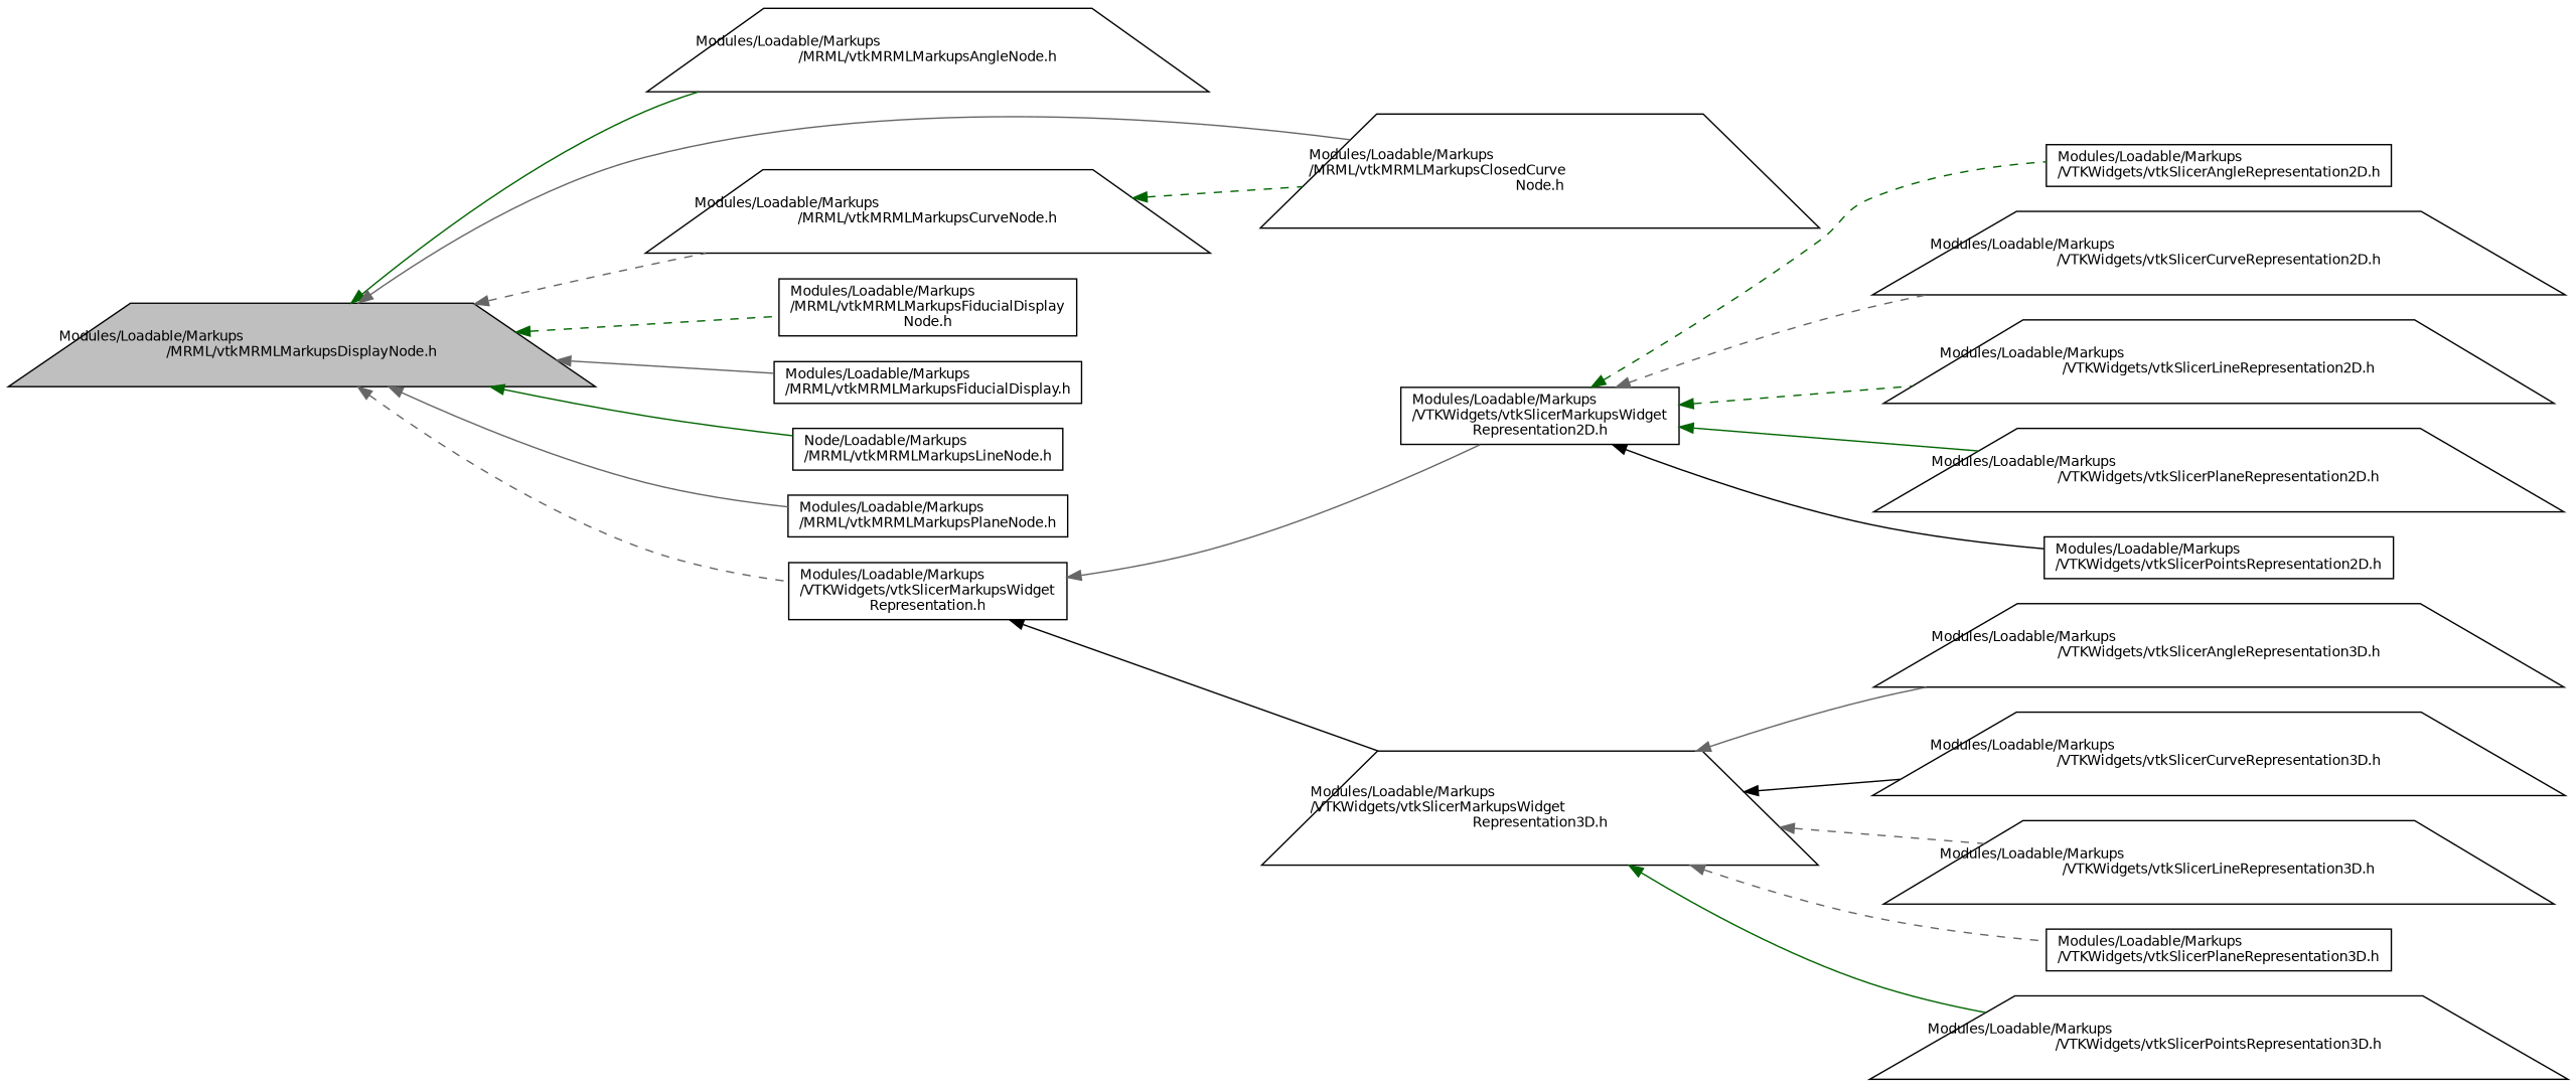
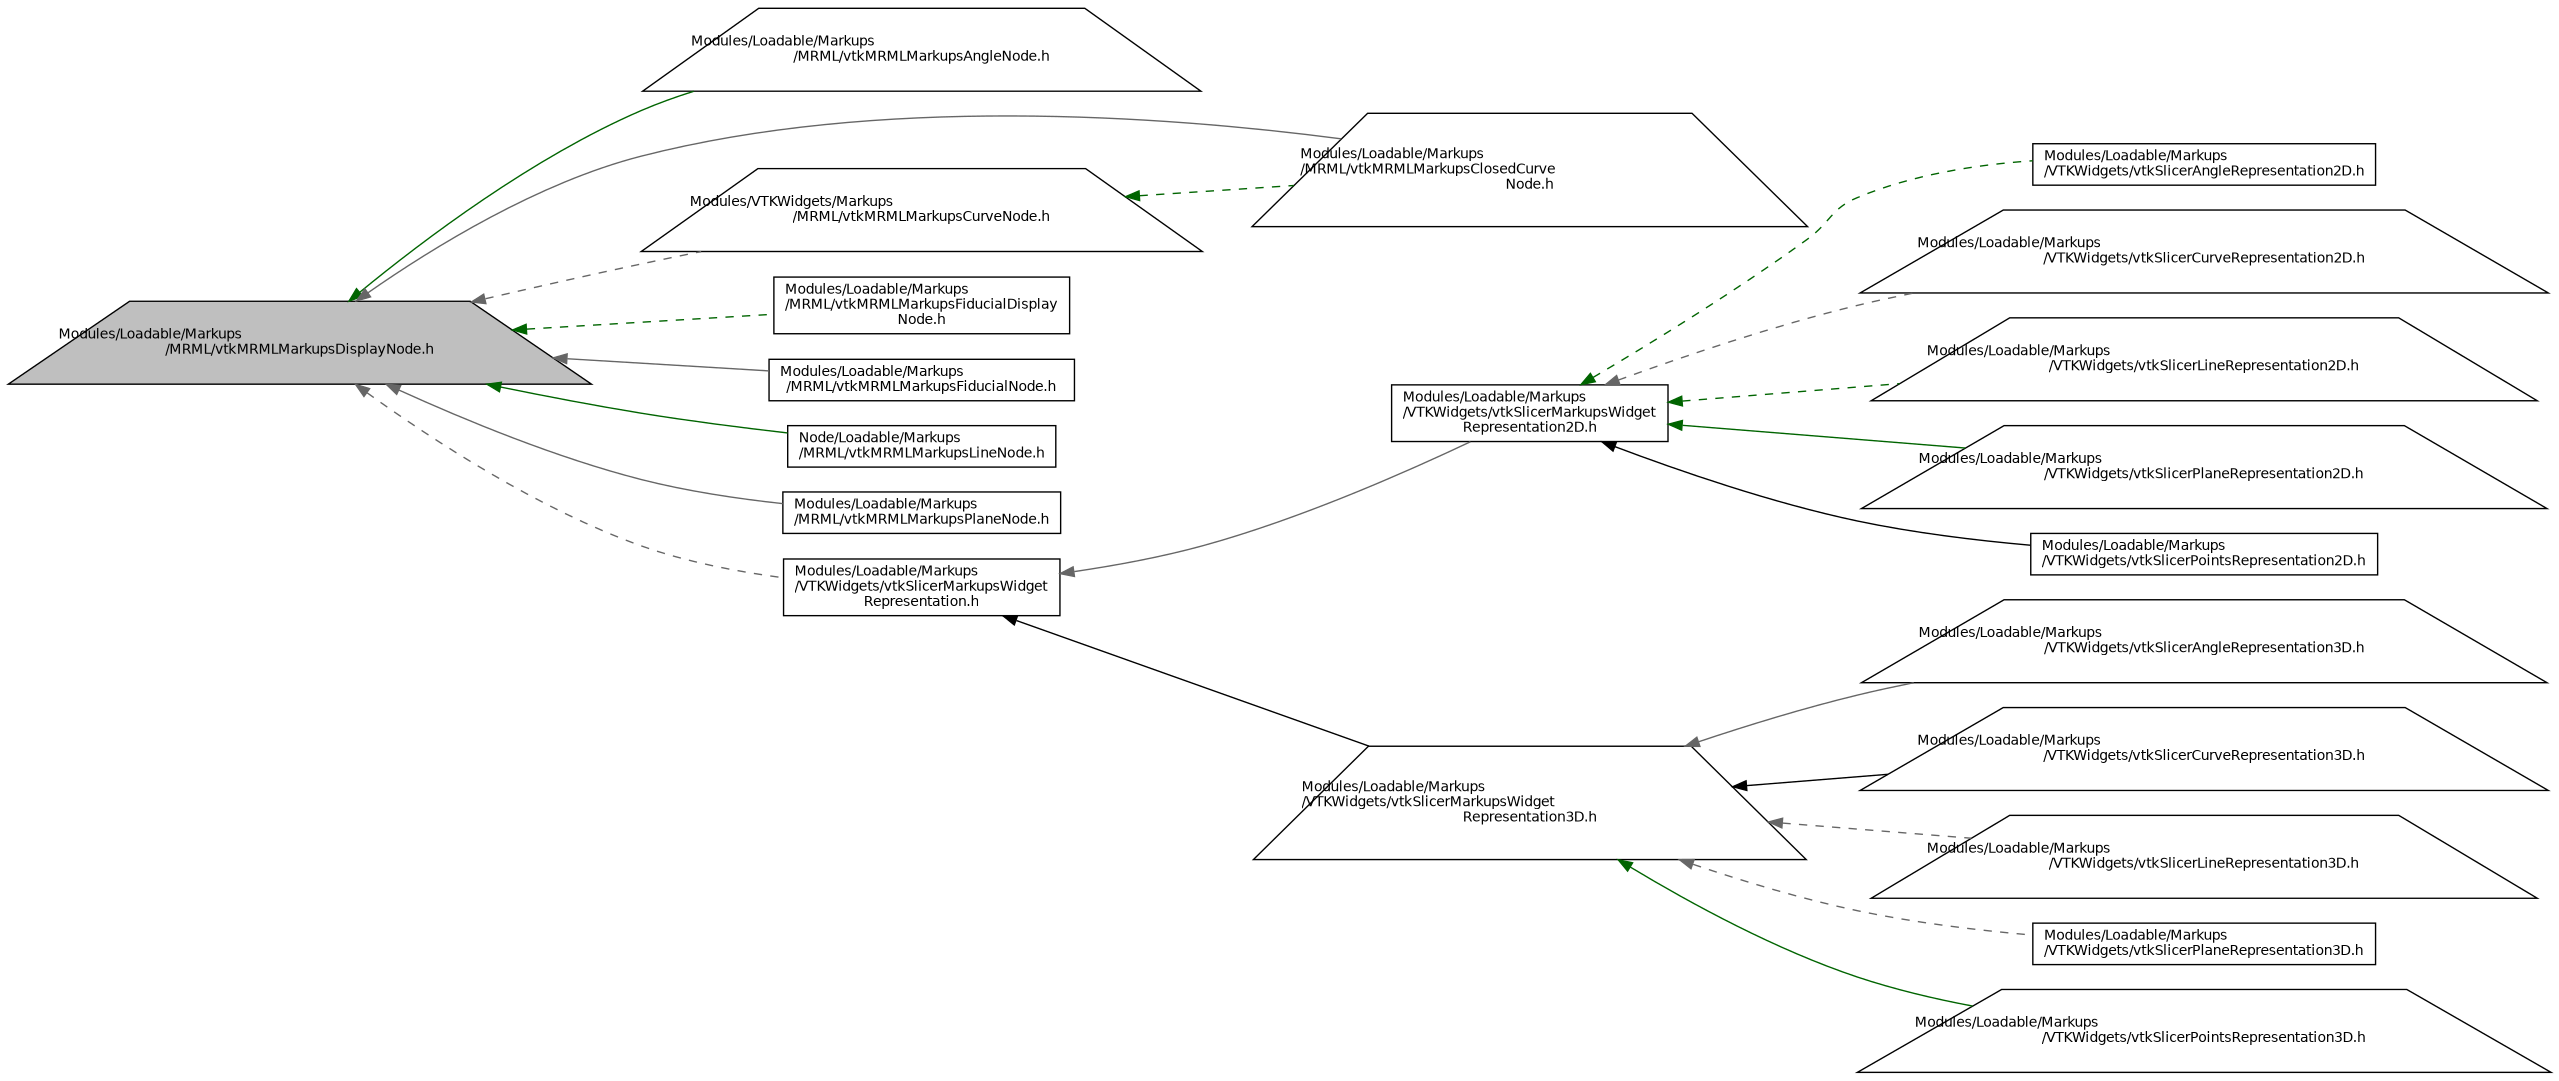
  digraph {
    rankdir=LR
    node [color=black fontname=Helvetica fontsize=10 shape=trapezium]
    edge [color=gray40 dir=back fontname=Helvetica fontsize=10 labelfontname=Helvetica labelfontsize=10 style=solid]
    n1 [fillcolor=grey75 fontcolor=black height=0.2 label="Modules/Loadable/Markups\l/MRML/vtkMRMLMarkupsDisplayNode.h" style=filled width=0.4]
    n2 [height=0.2 label="Modules/Loadable/Markups\l/MRML/vtkMRMLMarkupsAngleNode.h" width=0.4]
    n3 [height=0.2 label="Modules/Loadable/Markups\l/MRML/vtkMRMLMarkupsClosedCurve\lNode.h" width=0.4]
-   n4 [height=0.2 label="Modules/Loadable/Markups\l/MRML/vtkMRMLMarkupsCurveNode.h" width=0.4]
+   n4 [height=0.2 label="Modules/VTKWidgets/Markups\l/MRML/vtkMRMLMarkupsCurveNode.h" width=0.4]
    n5 [height=0.2 label="Modules/Loadable/Markups\l/MRML/vtkMRMLMarkupsFiducialDisplay\lNode.h" shape=box width=0.4]
-   n6 [height=0.2 label="Modules/Loadable/Markups\l/MRML/vtkMRMLMarkupsFiducialDisplay.h" shape=box width=0.4]
+   n6 [height=0.2 label="Modules/Loadable/Markups\l/MRML/vtkMRMLMarkupsFiducialNode.h" shape=box width=0.4]
    n7 [height=0.2 label="Node/Loadable/Markups\l/MRML/vtkMRMLMarkupsLineNode.h" shape=box width=0.4]
    n8 [height=0.2 label="Modules/Loadable/Markups\l/MRML/vtkMRMLMarkupsPlaneNode.h" shape=box width=0.4]
    n9 [height=0.2 label="Modules/Loadable/Markups\l/VTKWidgets/vtkSlicerMarkupsWidget\lRepresentation.h" shape=box width=0.4]
    n10 [height=0.2 label="Modules/Loadable/Markups\l/VTKWidgets/vtkSlicerMarkupsWidget\lRepresentation2D.h" shape=box width=0.4]
    n11 [height=0.2 label="Modules/Loadable/Markups\l/VTKWidgets/vtkSlicerMarkupsWidget\lRepresentation3D.h" width=0.4]
    n12 [height=0.2 label="Modules/Loadable/Markups\l/VTKWidgets/vtkSlicerAngleRepresentation2D.h" shape=box width=0.4]
    n13 [height=0.2 label="Modules/Loadable/Markups\l/VTKWidgets/vtkSlicerCurveRepresentation2D.h" width=0.4]
    n14 [height=0.2 label="Modules/Loadable/Markups\l/VTKWidgets/vtkSlicerLineRepresentation2D.h" width=0.4]
    n15 [height=0.2 label="Modules/Loadable/Markups\l/VTKWidgets/vtkSlicerPlaneRepresentation2D.h" width=0.4]
    n16 [height=0.2 label="Modules/Loadable/Markups\l/VTKWidgets/vtkSlicerPointsRepresentation2D.h" shape=box width=0.4]
    n17 [height=0.2 label="Modules/Loadable/Markups\l/VTKWidgets/vtkSlicerAngleRepresentation3D.h" width=0.4]
    n18 [height=0.2 label="Modules/Loadable/Markups\l/VTKWidgets/vtkSlicerCurveRepresentation3D.h" width=0.4]
    n19 [height=0.2 label="Modules/Loadable/Markups\l/VTKWidgets/vtkSlicerLineRepresentation3D.h" width=0.4]
    n20 [height=0.2 label="Modules/Loadable/Markups\l/VTKWidgets/vtkSlicerPlaneRepresentation3D.h" shape=box width=0.4]
    n21 [height=0.2 label="Modules/Loadable/Markups\l/VTKWidgets/vtkSlicerPointsRepresentation3D.h" width=0.4]
    n1 -> n2 [color=darkgreen]
    n1 -> n3
    n1 -> n4 [style=dashed]
    n1 -> n5 [color=darkgreen style=dashed]
    n1 -> n6
    n1 -> n7 [color=darkgreen]
    n1 -> n8
    n1 -> n9 [style=dashed]
    n4 -> n3 [color=darkgreen style=dashed]
    n9 -> n10
    n9 -> n11 [color=black]
    n10 -> n12 [color=darkgreen style=dashed]
    n10 -> n13 [style=dashed]
    n10 -> n14 [color=darkgreen style=dashed]
    n10 -> n15 [color=darkgreen]
    n10 -> n16 [color=black]
    n11 -> n17
    n11 -> n18 [color=black]
    n11 -> n19 [style=dashed]
    n11 -> n20 [style=dashed]
    n11 -> n21 [color=darkgreen]
  }
